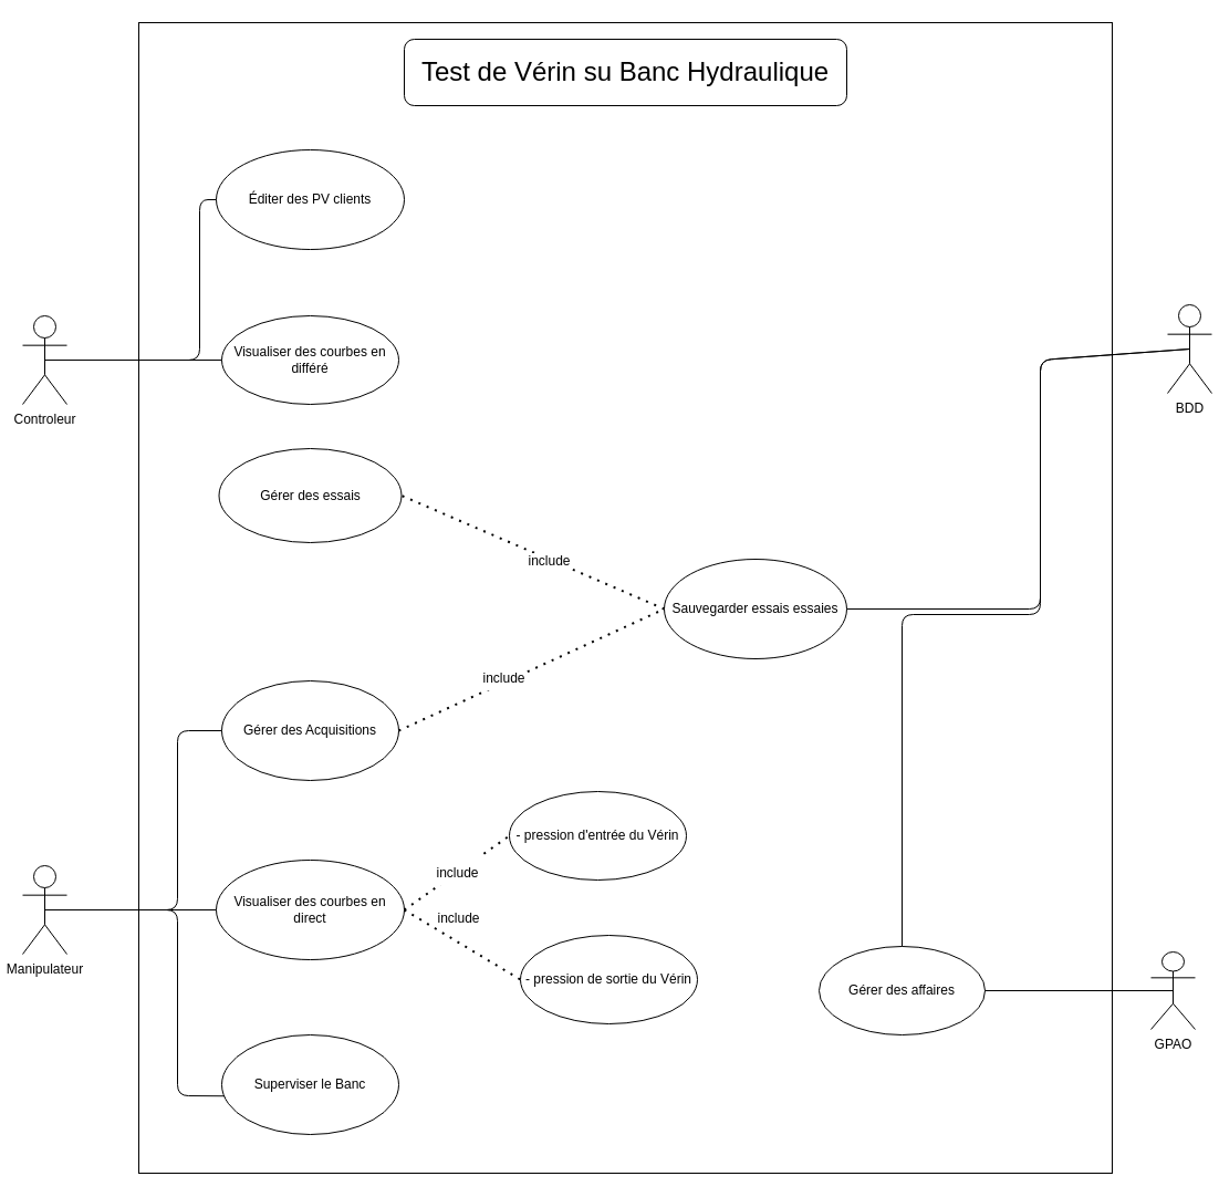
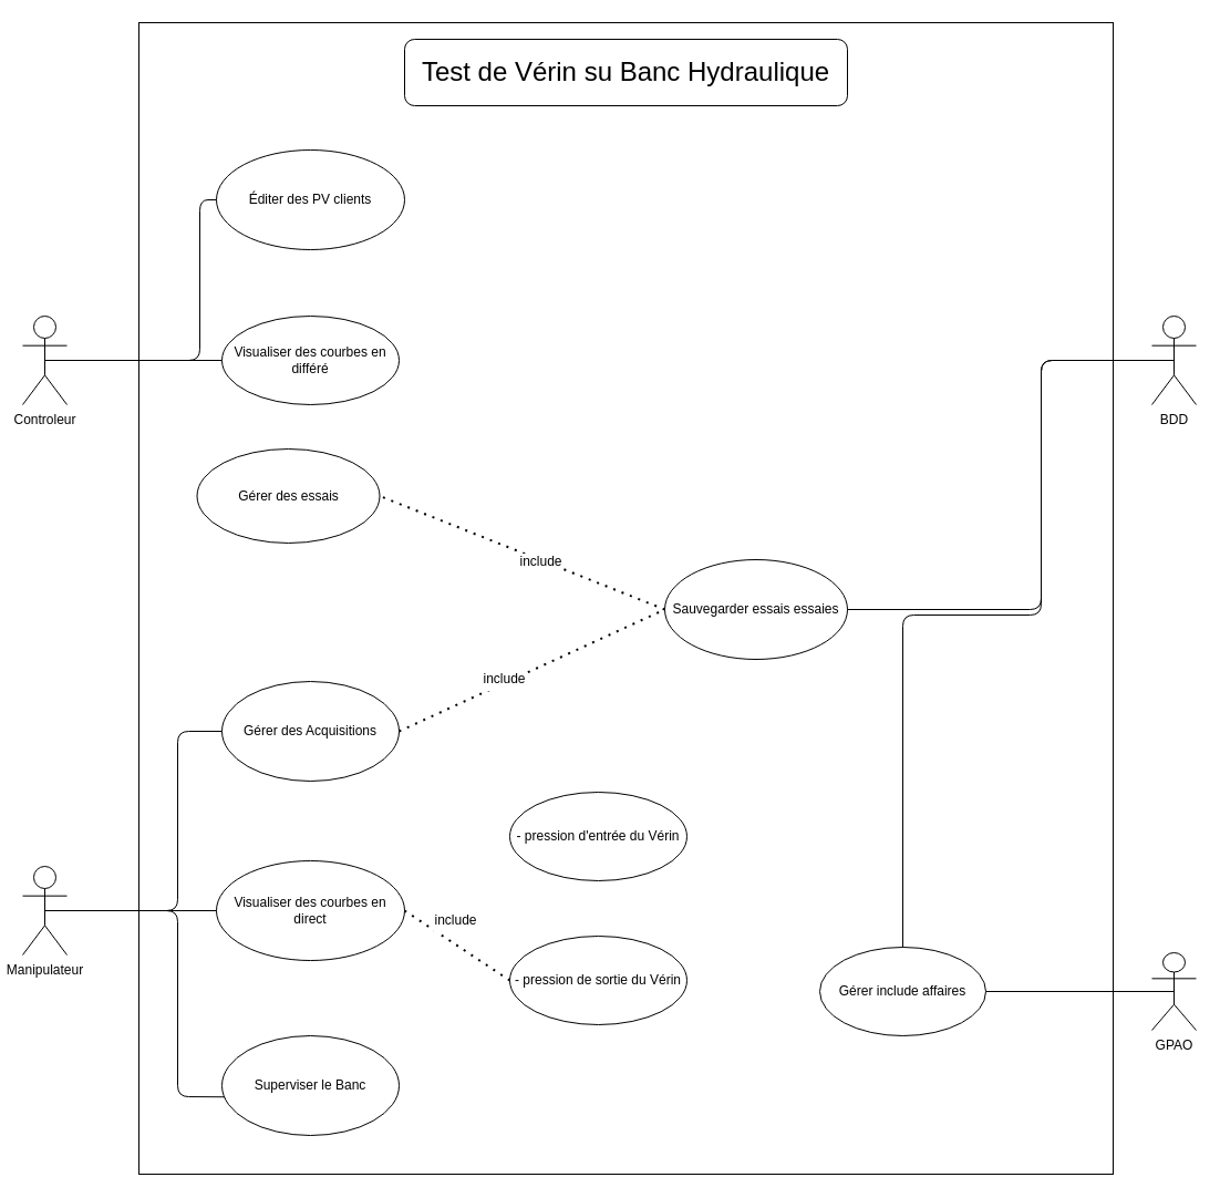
  <mxCell id="0" />
  <mxCell id="1" parent="0" />
  <mxCell id="2" value="" style="rounded=0;whiteSpace=wrap;html=1;" parent="1" vertex="1"><mxGeometry x="125" y="20" width="880" height="1040" as="geometry" /></mxCell>
  <mxCell id="3" value="Controleur&lt;br&gt;" style="shape=umlActor;verticalLabelPosition=bottom;verticalAlign=top;html=1;outlineConnect=0;" parent="1" vertex="1"><mxGeometry x="20" y="285" width="40" height="80" as="geometry" /></mxCell>
  <mxCell id="4" value="GPAO&lt;span style=&quot;color: rgba(0 , 0 , 0 , 0) ; font-family: monospace ; font-size: 0px&quot;&gt;%3CmxGraphModel%3E%3Croot%3E%3CmxCell%20id%3D%220%22%2F%3E%3CmxCell%20id%3D%221%22%20parent%3D%220%22%2F%3E%3CmxCell%20id%3D%222%22%20value%3D%22Client%26lt%3Bbr%26gt%3B%22%20style%3D%22shape%3DumlActor%3BverticalLabelPosition%3Dbottom%3BverticalAlign%3Dtop%3Bhtml%3D1%3BoutlineConnect%3D0%3B%22%20vertex%3D%221%22%20parent%3D%221%22%3E%3CmxGeometry%20x%3D%22140%22%20y%3D%22210%22%20width%3D%2260%22%20height%3D%22120%22%20as%3D%22geometry%22%2F%3E%3C%2FmxCell%3E%3C%2Froot%3E%3C%2FmxGraphModel%3E&lt;/span&gt;&lt;span style=&quot;color: rgba(0 , 0 , 0 , 0) ; font-family: monospace ; font-size: 0px&quot;&gt;%3CmxGraphModel%3E%3Croot%3E%3CmxCell%20id%3D%220%22%2F%3E%3CmxCell%20id%3D%221%22%20parent%3D%220%22%2F%3E%3CmxCell%20id%3D%222%22%20value%3D%22Client%26lt%3Bbr%26gt%3B%22%20style%3D%22shape%3DumlActor%3BverticalLabelPosition%3Dbottom%3BverticalAlign%3Dtop%3Bhtml%3D1%3BoutlineConnect%3D0%3B%22%20vertex%3D%221%22%20parent%3D%221%22%3E%3CmxGeometry%20x%3D%22140%22%20y%3D%22210%22%20width%3D%2260%22%20height%3D%22120%22%20as%3D%22geometry%22%2F%3E%3C%2FmxCell%3E%3C%2Froot%3E%3C%2FmxGraphModel%3E&lt;/span&gt;" style="shape=umlActor;verticalLabelPosition=bottom;verticalAlign=top;html=1;outlineConnect=0;" parent="1" vertex="1"><mxGeometry x="1040" y="860" width="40" height="70" as="geometry" /></mxCell>
- <mxCell id="5" value="BDD&lt;br&gt;" style="shape=umlActor;verticalLabelPosition=bottom;verticalAlign=top;html=1;outlineConnect=0;" parent="1" vertex="1"><mxGeometry x="1055" y="275" width="40" height="80" as="geometry" /></mxCell>
- <mxCell id="6" value="Gérer des essais" style="ellipse;whiteSpace=wrap;html=1;" parent="1" vertex="1"><mxGeometry x="197.5" y="405" width="165" height="85" as="geometry" /></mxCell>
- <mxCell id="7" value="Gérer des affaires" style="ellipse;whiteSpace=wrap;html=1;" parent="1" vertex="1"><mxGeometry x="740" y="855" width="150" height="80" as="geometry" /></mxCell>
+ <mxCell id="5" value="BDD&lt;br&gt;" style="shape=umlActor;verticalLabelPosition=bottom;verticalAlign=top;html=1;outlineConnect=0;" parent="1" vertex="1"><mxGeometry x="1040" y="285" width="40" height="80" as="geometry" /></mxCell>
+ <mxCell id="6" value="Gérer des essais" style="ellipse;whiteSpace=wrap;html=1;" parent="1" vertex="1"><mxGeometry x="177.5" y="405" width="165" height="85" as="geometry" /></mxCell>
+ <mxCell id="7" value="Gérer include affaires" style="ellipse;whiteSpace=wrap;html=1;" parent="1" vertex="1"><mxGeometry x="740" y="855" width="150" height="80" as="geometry" /></mxCell>
  <mxCell id="8" value="Sauvegarder essais essaies" style="ellipse;whiteSpace=wrap;html=1;" parent="1" vertex="1"><mxGeometry x="600" y="505" width="165" height="90" as="geometry" /></mxCell>
  <mxCell id="9" value="" style="endArrow=none;dashed=1;html=1;dashPattern=1 3;strokeWidth=2;exitX=0;exitY=0.5;exitDx=0;exitDy=0;entryX=1;entryY=0.5;entryDx=0;entryDy=0;" parent="1" source="8" target="6" edge="1"><mxGeometry width="50" height="50" relative="1" as="geometry"><mxPoint x="470" y="665" as="sourcePoint" /><mxPoint x="520" y="615" as="targetPoint" /></mxGeometry></mxCell>
  <mxCell id="10" value="&lt;font style=&quot;font-size: 12px&quot;&gt;include&lt;/font&gt;" style="edgeLabel;html=1;align=center;verticalAlign=middle;resizable=0;points=[];" parent="9" vertex="1" connectable="0"><mxGeometry x="-0.129" y="1" relative="1" as="geometry"><mxPoint as="offset" /></mxGeometry></mxCell>
  <mxCell id="11" value="Éditer des PV clients" style="ellipse;whiteSpace=wrap;html=1;" parent="1" vertex="1"><mxGeometry x="195" y="135" width="170" height="90" as="geometry" /></mxCell>
  <mxCell id="12" value="" style="endArrow=none;html=1;exitX=0.5;exitY=0.5;exitDx=0;exitDy=0;exitPerimeter=0;entryX=0;entryY=0.5;entryDx=0;entryDy=0;" parent="1" source="3" target="11" edge="1"><mxGeometry width="50" height="50" relative="1" as="geometry"><mxPoint x="530" y="705" as="sourcePoint" /><mxPoint x="570" y="655" as="targetPoint" /><Array as="points"><mxPoint x="180" y="325" /><mxPoint x="180" y="180" /></Array></mxGeometry></mxCell>
  <mxCell id="13" value="&lt;font style=&quot;font-size: 24px&quot;&gt;Test de Vérin su Banc Hydraulique&lt;/font&gt;" style="rounded=1;whiteSpace=wrap;html=1;" parent="1" vertex="1"><mxGeometry x="365" y="35" width="400" height="60" as="geometry" /></mxCell>
  <mxCell id="14" value="" style="endArrow=none;html=1;fontSize=24;exitX=1;exitY=0.5;exitDx=0;exitDy=0;entryX=0.5;entryY=0.5;entryDx=0;entryDy=0;entryPerimeter=0;" parent="1" source="7" target="4" edge="1"><mxGeometry width="50" height="50" relative="1" as="geometry"><mxPoint x="620" y="605" as="sourcePoint" /><mxPoint x="670" y="555" as="targetPoint" /></mxGeometry></mxCell>
  <mxCell id="15" value="Manipulateur" style="shape=umlActor;verticalLabelPosition=bottom;verticalAlign=top;html=1;outlineConnect=0;" parent="1" vertex="1"><mxGeometry x="20" y="782" width="40" height="80" as="geometry" /></mxCell>
  <mxCell id="16" value="Superviser le Banc" style="ellipse;whiteSpace=wrap;html=1;" parent="1" vertex="1"><mxGeometry x="200" y="935" width="160" height="90" as="geometry" /></mxCell>
  <mxCell id="17" value="Visualiser des courbes en direct" style="ellipse;whiteSpace=wrap;html=1;" parent="1" vertex="1"><mxGeometry x="195" y="777" width="170" height="90" as="geometry" /></mxCell>
  <mxCell id="18" value="Gérer des Acquisitions" style="ellipse;whiteSpace=wrap;html=1;" parent="1" vertex="1"><mxGeometry x="200" y="615" width="160" height="90" as="geometry" /></mxCell>
  <mxCell id="19" value="- pression d'entrée du Vérin" style="ellipse;whiteSpace=wrap;html=1;" parent="1" vertex="1"><mxGeometry x="460" y="715" width="160" height="80" as="geometry" /></mxCell>
- <mxCell id="20" value="- pression de sortie du Vérin" style="ellipse;whiteSpace=wrap;html=1;" parent="1" vertex="1"><mxGeometry x="470" y="845" width="160" height="80" as="geometry" /></mxCell>
+ <mxCell id="20" value="- pression de sortie du Vérin" style="ellipse;whiteSpace=wrap;html=1;" parent="1" vertex="1"><mxGeometry x="460" y="845" width="160" height="80" as="geometry" /></mxCell>
  <mxCell id="21" value="" style="endArrow=none;dashed=1;html=1;dashPattern=1 3;strokeWidth=2;fontSize=24;exitX=1;exitY=0.5;exitDx=0;exitDy=0;entryX=0;entryY=0.5;entryDx=0;entryDy=0;" parent="1" source="18" target="8" edge="1"><mxGeometry width="50" height="50" relative="1" as="geometry"><mxPoint x="460" y="605" as="sourcePoint" /><mxPoint x="510" y="555" as="targetPoint" /></mxGeometry></mxCell>
  <mxCell id="22" value="&lt;font style=&quot;font-size: 12px&quot;&gt;include&lt;/font&gt;" style="edgeLabel;html=1;align=center;verticalAlign=middle;resizable=0;points=[];fontSize=24;" parent="21" vertex="1" connectable="0"><mxGeometry x="-0.359" y="-2" relative="1" as="geometry"><mxPoint x="16" y="-18" as="offset" /></mxGeometry></mxCell>
- <mxCell id="23" value="" style="endArrow=none;dashed=1;html=1;dashPattern=1 3;strokeWidth=2;fontSize=24;exitX=1;exitY=0.5;exitDx=0;exitDy=0;entryX=0;entryY=0.5;entryDx=0;entryDy=0;" parent="1" source="17" target="19" edge="1"><mxGeometry width="50" height="50" relative="1" as="geometry"><mxPoint x="370" y="670" as="sourcePoint" /><mxPoint x="535" y="550" as="targetPoint" /></mxGeometry></mxCell>
- <mxCell id="24" value="&lt;font style=&quot;font-size: 12px&quot;&gt;include&lt;/font&gt;" style="edgeLabel;html=1;align=center;verticalAlign=middle;resizable=0;points=[];fontSize=24;" parent="23" vertex="1" connectable="0"><mxGeometry x="-0.359" y="-2" relative="1" as="geometry"><mxPoint x="16" y="-18" as="offset" /></mxGeometry></mxCell>
  <mxCell id="25" value="" style="endArrow=none;dashed=1;html=1;dashPattern=1 3;strokeWidth=2;fontSize=24;exitX=1;exitY=0.5;exitDx=0;exitDy=0;entryX=0;entryY=0.5;entryDx=0;entryDy=0;" parent="1" source="17" target="20" edge="1"><mxGeometry width="50" height="50" relative="1" as="geometry"><mxPoint x="375" y="832" as="sourcePoint" /><mxPoint x="470" y="765" as="targetPoint" /></mxGeometry></mxCell>
  <mxCell id="26" value="&lt;font style=&quot;font-size: 12px&quot;&gt;include&lt;/font&gt;" style="edgeLabel;html=1;align=center;verticalAlign=middle;resizable=0;points=[];fontSize=24;" parent="25" vertex="1" connectable="0"><mxGeometry x="-0.359" y="-2" relative="1" as="geometry"><mxPoint x="16" y="-18" as="offset" /></mxGeometry></mxCell>
  <mxCell id="27" value="" style="endArrow=none;html=1;fontSize=12;exitX=0.5;exitY=0.5;exitDx=0;exitDy=0;exitPerimeter=0;entryX=0;entryY=0.5;entryDx=0;entryDy=0;" parent="1" source="15" target="18" edge="1"><mxGeometry width="50" height="50" relative="1" as="geometry"><mxPoint x="460" y="605" as="sourcePoint" /><mxPoint x="510" y="555" as="targetPoint" /><Array as="points"><mxPoint x="160" y="822" /><mxPoint x="160" y="660" /></Array></mxGeometry></mxCell>
  <mxCell id="28" value="" style="endArrow=none;html=1;fontSize=12;exitX=0.5;exitY=0.5;exitDx=0;exitDy=0;exitPerimeter=0;entryX=0;entryY=0.5;entryDx=0;entryDy=0;" parent="1" source="15" target="17" edge="1"><mxGeometry width="50" height="50" relative="1" as="geometry"><mxPoint x="50" y="832" as="sourcePoint" /><mxPoint x="210" y="670" as="targetPoint" /></mxGeometry></mxCell>
  <mxCell id="29" value="" style="endArrow=none;html=1;fontSize=12;exitX=0.5;exitY=0.5;exitDx=0;exitDy=0;exitPerimeter=0;entryX=0.016;entryY=0.614;entryDx=0;entryDy=0;entryPerimeter=0;" parent="1" source="15" target="16" edge="1"><mxGeometry width="50" height="50" relative="1" as="geometry"><mxPoint x="50" y="832" as="sourcePoint" /><mxPoint x="205" y="832" as="targetPoint" /><Array as="points"><mxPoint x="160" y="822" /><mxPoint x="160" y="990" /></Array></mxGeometry></mxCell>
  <mxCell id="30" value="" style="endArrow=none;html=1;fontSize=12;exitX=1;exitY=0.5;exitDx=0;exitDy=0;entryX=0.5;entryY=0.5;entryDx=0;entryDy=0;entryPerimeter=0;" parent="1" source="8" target="5" edge="1"><mxGeometry width="50" height="50" relative="1" as="geometry"><mxPoint x="460" y="605" as="sourcePoint" /><mxPoint x="510" y="555" as="targetPoint" /><Array as="points"><mxPoint x="940" y="550" /><mxPoint x="940" y="325" /></Array></mxGeometry></mxCell>
  <mxCell id="31" value="" style="endArrow=none;html=1;fontSize=12;exitX=0.5;exitY=0;exitDx=0;exitDy=0;entryX=0.5;entryY=0.5;entryDx=0;entryDy=0;entryPerimeter=0;" parent="1" source="7" target="5" edge="1"><mxGeometry width="50" height="50" relative="1" as="geometry"><mxPoint x="700" y="550" as="sourcePoint" /><mxPoint x="1070" y="335" as="targetPoint" /><Array as="points"><mxPoint x="815" y="555" /><mxPoint x="940" y="555" /><mxPoint x="940" y="325" /></Array></mxGeometry></mxCell>
  <mxCell id="32" value="Visualiser des courbes en différé" style="ellipse;whiteSpace=wrap;html=1;" parent="1" vertex="1"><mxGeometry x="200" y="285" width="160" height="80" as="geometry" /></mxCell>
  <mxCell id="33" value="" style="endArrow=none;html=1;exitX=0.5;exitY=0.5;exitDx=0;exitDy=0;exitPerimeter=0;entryX=0;entryY=0.5;entryDx=0;entryDy=0;" parent="1" source="3" target="32" edge="1"><mxGeometry width="50" height="50" relative="1" as="geometry"><mxPoint x="510" y="555" as="sourcePoint" /><mxPoint x="560" y="505" as="targetPoint" /></mxGeometry></mxCell>
